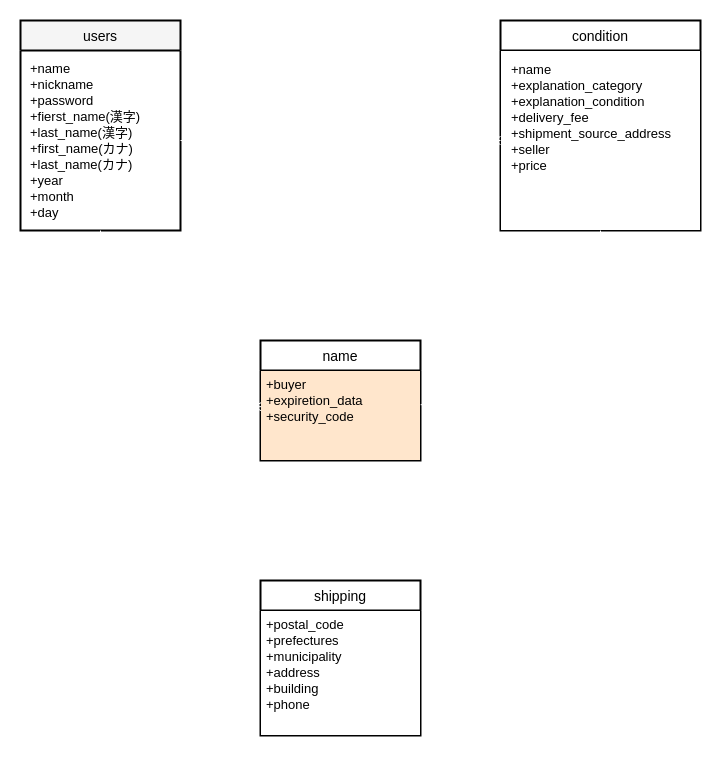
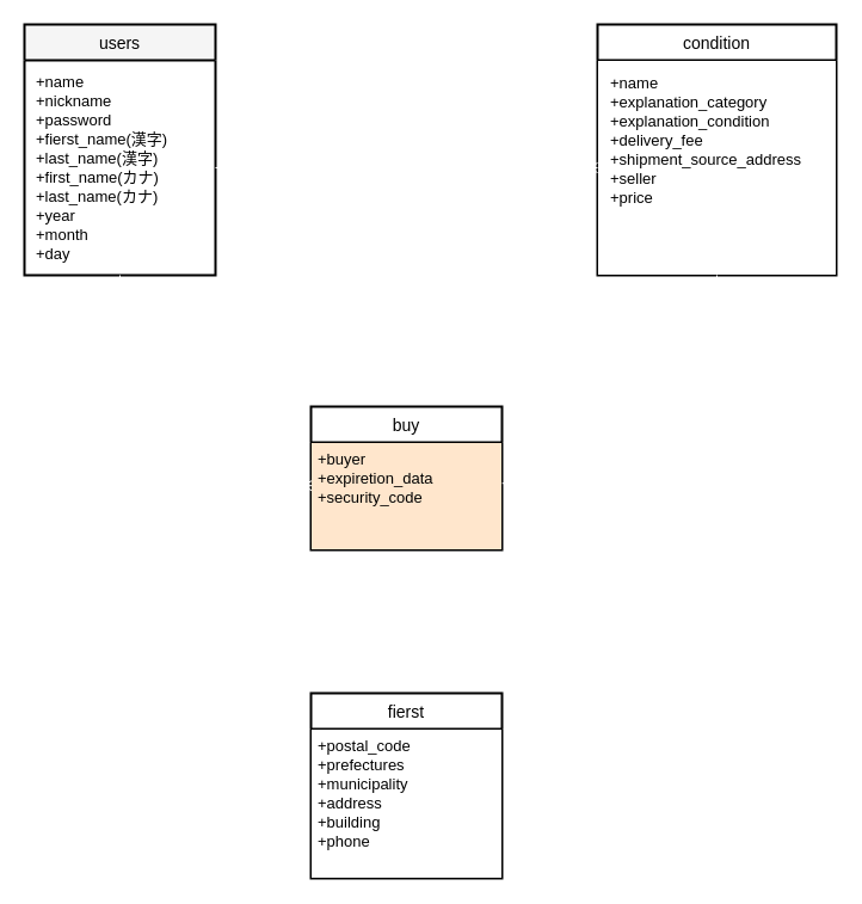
  <mxCell id="0" />
  <mxCell id="1" parent="0" />
  <mxCell id="2" value="users" style="swimlane;childLayout=stackLayout;horizontal=1;startSize=30;horizontalStack=0;rounded=0;fontSize=14;fontStyle=0;strokeWidth=2;resizeParent=0;resizeLast=1;shadow=0;dashed=0;align=center;fillColor=#f5f5f5;swimlaneFillColor=#ffffff;fontColor=#000000;strokeColor=#000000;" parent="1" vertex="1"><mxGeometry x="20" y="20" width="160" height="210" as="geometry" /></mxCell>
  <mxCell id="3" value="+name&#10;+nickname&#10;+password&#10;+fierst_name(漢字)&#10;+last_name(漢字)&#10;+first_name(カナ)&#10;+last_name(カナ)&#10;+year&#10;+month&#10;+day&#10;&#10;" style="align=left;strokeColor=none;fillColor=none;spacingLeft=4;fontSize=13;verticalAlign=top;resizable=0;rotatable=0;part=1;spacing=6;fontColor=#000000;labelBorderColor=none;" parent="2" vertex="1"><mxGeometry y="30" width="160" height="180" as="geometry" /></mxCell>
  <mxCell id="4" value="condition" style="swimlane;childLayout=stackLayout;horizontal=1;startSize=30;horizontalStack=0;rounded=0;fontSize=14;fontStyle=0;strokeWidth=2;resizeParent=0;resizeLast=1;shadow=0;dashed=0;align=center;fontColor=#000000;labelBackgroundColor=none;fillColor=#FFFFFF;swimlaneFillColor=#FFFFFF;strokeColor=#000000;" parent="1" vertex="1"><mxGeometry x="500" y="20" width="200" height="210" as="geometry" /></mxCell>
  <mxCell id="5" value="+name&#10;+explanation_category&#10;+explanation_condition&#10;+delivery_fee&#10;+shipment_source_address&#10;+seller&#10;+price" style="align=left;spacingLeft=4;fontSize=13;verticalAlign=top;resizable=0;rotatable=0;part=1;spacing=7;fontColor=#000000;fillColor=#FFFFFF;" parent="4" vertex="1"><mxGeometry y="30" width="200" height="180" as="geometry" /></mxCell>
  <mxCell id="6" style="edgeStyle=orthogonalEdgeStyle;rounded=0;orthogonalLoop=1;jettySize=auto;html=1;exitX=1;exitY=0.5;exitDx=0;exitDy=0;entryX=0;entryY=0.5;entryDx=0;entryDy=0;startArrow=ERone;startFill=0;startSize=6;endArrow=ERmany;endFill=0;strokeColor=#FFFFFF;" parent="1" source="3" target="5" edge="1"><mxGeometry relative="1" as="geometry" /></mxCell>
- <mxCell id="7" value="name" style="swimlane;childLayout=stackLayout;horizontal=1;startSize=30;horizontalStack=0;rounded=0;fontSize=14;fontStyle=0;strokeWidth=2;resizeParent=0;resizeLast=1;shadow=0;dashed=0;align=center;fillColor=#FFFFFF;fontColor=#000000;strokeColor=#000000;swimlaneFillColor=#ffffff;" parent="1" vertex="1"><mxGeometry x="260" y="340" width="160" height="120" as="geometry" /></mxCell>
+ <mxCell id="7" value="buy" style="swimlane;childLayout=stackLayout;horizontal=1;startSize=30;horizontalStack=0;rounded=0;fontSize=14;fontStyle=0;strokeWidth=2;resizeParent=0;resizeLast=1;shadow=0;dashed=0;align=center;fillColor=#FFFFFF;fontColor=#000000;strokeColor=#000000;swimlaneFillColor=#ffffff;" parent="1" vertex="1"><mxGeometry x="260" y="340" width="160" height="120" as="geometry" /></mxCell>
  <mxCell id="8" value="+buyer&#10;+expiretion_data&#10;+security_code" style="align=left;spacingLeft=4;fontSize=13;verticalAlign=top;resizable=0;rotatable=0;part=1;fontColor=#000000;fillColor=#ffe6cc;strokeColor=#000000;" parent="7" vertex="1"><mxGeometry y="30" width="160" height="90" as="geometry" /></mxCell>
  <mxCell id="9" style="edgeStyle=orthogonalEdgeStyle;rounded=0;orthogonalLoop=1;jettySize=auto;html=1;exitX=0.5;exitY=1;exitDx=0;exitDy=0;entryX=0.004;entryY=0.402;entryDx=0;entryDy=0;entryPerimeter=0;startArrow=ERone;startFill=0;startSize=6;endArrow=ERmany;endFill=0;strokeWidth=1;strokeColor=#FFFFFF;" parent="1" source="3" target="8" edge="1"><mxGeometry relative="1" as="geometry" /></mxCell>
  <mxCell id="10" style="edgeStyle=orthogonalEdgeStyle;rounded=0;orthogonalLoop=1;jettySize=auto;html=1;exitX=0.5;exitY=1;exitDx=0;exitDy=0;entryX=1.001;entryY=0.38;entryDx=0;entryDy=0;startArrow=ERone;startFill=0;startSize=6;endArrow=ERone;endFill=0;strokeWidth=1;entryPerimeter=0;strokeColor=#FFFFFF;" parent="1" source="5" target="8" edge="1"><mxGeometry relative="1" as="geometry" /></mxCell>
- <mxCell id="11" value="shipping" style="swimlane;childLayout=stackLayout;horizontal=1;startSize=30;horizontalStack=0;rounded=0;fontSize=14;fontStyle=0;strokeWidth=2;resizeParent=0;resizeLast=1;shadow=0;dashed=0;align=center;fillColor=#FFFFFF;fontColor=#000000;swimlaneFillColor=#000000;strokeColor=#000000;" parent="1" vertex="1"><mxGeometry x="260" y="580" width="160" height="155" as="geometry" /></mxCell>
+ <mxCell id="11" value="fierst" style="swimlane;childLayout=stackLayout;horizontal=1;startSize=30;horizontalStack=0;rounded=0;fontSize=14;fontStyle=0;strokeWidth=2;resizeParent=0;resizeLast=1;shadow=0;dashed=0;align=center;fillColor=#FFFFFF;fontColor=#000000;swimlaneFillColor=#000000;strokeColor=#000000;" parent="1" vertex="1"><mxGeometry x="260" y="580" width="160" height="155" as="geometry" /></mxCell>
  <mxCell id="12" value="+postal_code&#10;+prefectures&#10;+municipality&#10;+address&#10;+building&#10;+phone" style="align=left;spacingLeft=4;fontSize=13;verticalAlign=top;resizable=0;rotatable=0;part=1;fillColor=#FFFFFF;fontColor=#000000;strokeColor=#000000;" parent="11" vertex="1"><mxGeometry y="30" width="160" height="125" as="geometry" /></mxCell>
